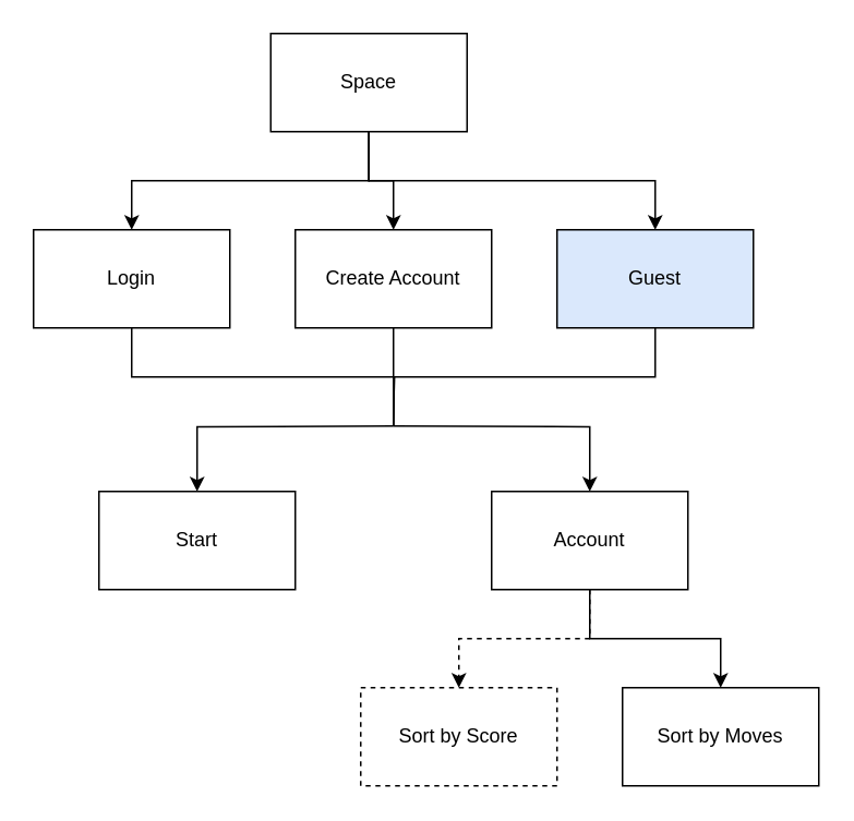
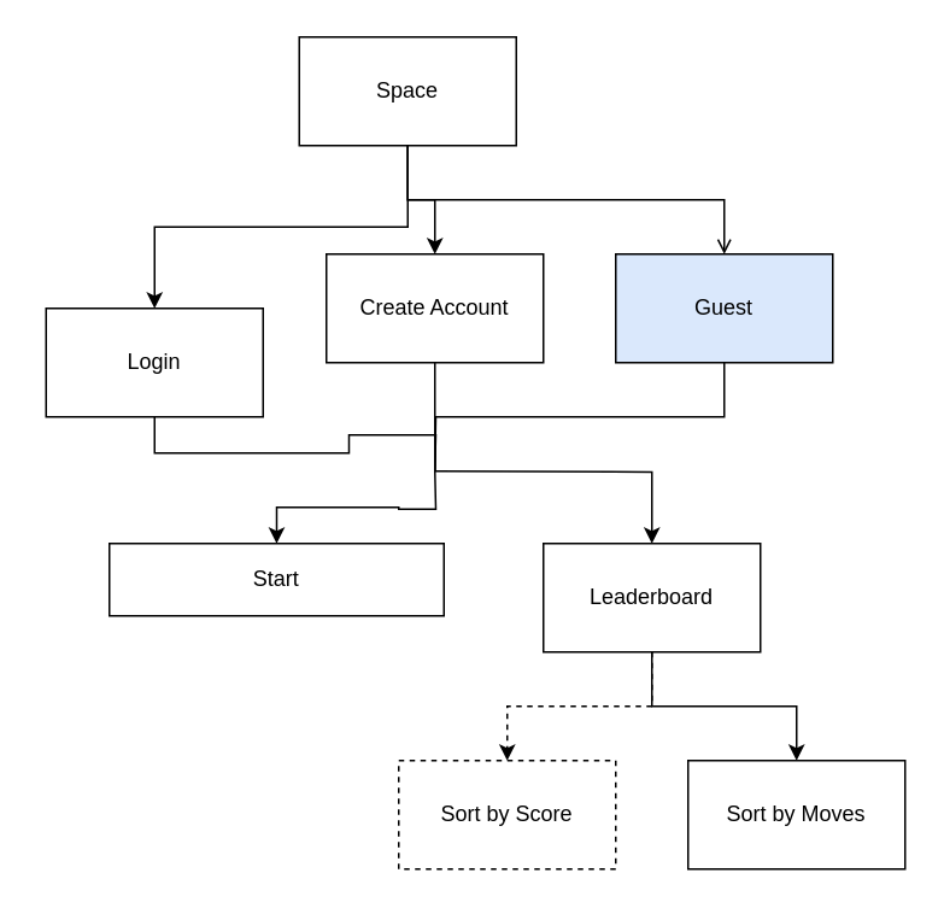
  <mxCell id="0" />
  <mxCell id="1" parent="0" />
  <mxCell id="2" style="edgeStyle=orthogonalEdgeStyle;rounded=0;orthogonalLoop=1;jettySize=auto;html=1;exitX=0.5;exitY=1;exitDx=0;exitDy=0;entryX=0.5;entryY=0;entryDx=0;entryDy=0;" edge="1" parent="1" source="5" target="7"><mxGeometry relative="1" as="geometry" /></mxCell>
  <mxCell id="3" style="edgeStyle=orthogonalEdgeStyle;rounded=0;orthogonalLoop=1;jettySize=auto;html=1;exitX=0.5;exitY=1;exitDx=0;exitDy=0;entryX=0.5;entryY=0;entryDx=0;entryDy=0;" edge="1" parent="1" source="5" target="9"><mxGeometry relative="1" as="geometry" /></mxCell>
- <mxCell id="4" style="edgeStyle=orthogonalEdgeStyle;rounded=0;orthogonalLoop=1;jettySize=auto;html=1;exitX=0.5;exitY=1;exitDx=0;exitDy=0;entryX=0.5;entryY=0;entryDx=0;entryDy=0;" edge="1" parent="1" source="5" target="11"><mxGeometry relative="1" as="geometry" /></mxCell>
+ <mxCell id="4" style="edgeStyle=orthogonalEdgeStyle;rounded=0;orthogonalLoop=1;jettySize=auto;html=1;exitX=0.5;exitY=1;exitDx=0;exitDy=0;entryX=0.5;entryY=0;entryDx=0;entryDy=0;endArrow=open;" edge="1" parent="1" source="5" target="11"><mxGeometry relative="1" as="geometry" /></mxCell>
  <mxCell id="5" value="Space" style="rounded=0;whiteSpace=wrap;html=1;" vertex="1" parent="1"><mxGeometry x="165" y="20" width="120" height="60" as="geometry" /></mxCell>
  <mxCell id="6" style="edgeStyle=orthogonalEdgeStyle;rounded=0;orthogonalLoop=1;jettySize=auto;html=1;exitX=0.5;exitY=1;exitDx=0;exitDy=0;endArrow=none;endFill=0;" edge="1" parent="1" source="7"><mxGeometry relative="1" as="geometry"><mxPoint x="240" y="260" as="targetPoint" /></mxGeometry></mxCell>
- <mxCell id="7" value="Login" style="rounded=0;whiteSpace=wrap;html=1;" vertex="1" parent="1"><mxGeometry x="20" y="140" width="120" height="60" as="geometry" /></mxCell>
+ <mxCell id="7" value="Login" style="rounded=0;whiteSpace=wrap;html=1;" vertex="1" parent="1"><mxGeometry x="25" y="170" width="120" height="60" as="geometry" /></mxCell>
  <mxCell id="8" style="edgeStyle=orthogonalEdgeStyle;rounded=0;orthogonalLoop=1;jettySize=auto;html=1;exitX=0.5;exitY=1;exitDx=0;exitDy=0;endArrow=none;endFill=0;" edge="1" parent="1" source="9"><mxGeometry relative="1" as="geometry"><mxPoint x="240.048" y="260" as="targetPoint" /></mxGeometry></mxCell>
  <mxCell id="9" value="Create Account" style="rounded=0;whiteSpace=wrap;html=1;" vertex="1" parent="1"><mxGeometry x="180" y="140" width="120" height="60" as="geometry" /></mxCell>
  <mxCell id="10" style="edgeStyle=orthogonalEdgeStyle;rounded=0;orthogonalLoop=1;jettySize=auto;html=1;exitX=0.5;exitY=1;exitDx=0;exitDy=0;endArrow=none;endFill=0;" edge="1" parent="1" source="11"><mxGeometry relative="1" as="geometry"><mxPoint x="240" y="260" as="targetPoint" /></mxGeometry></mxCell>
  <mxCell id="11" value="Guest" style="rounded=0;whiteSpace=wrap;html=1;fillColor=#dae8fc;" vertex="1" parent="1"><mxGeometry x="340" y="140" width="120" height="60" as="geometry" /></mxCell>
- <mxCell id="12" value="Start" style="rounded=0;whiteSpace=wrap;html=1;" vertex="1" parent="1"><mxGeometry x="60" y="300" width="120" height="60" as="geometry" /></mxCell>
- <mxCell id="13" value="Account" style="rounded=0;whiteSpace=wrap;html=1;" vertex="1" parent="1"><mxGeometry x="300" y="300" width="120" height="60" as="geometry" /></mxCell>
+ <mxCell id="12" value="Start" style="rounded=0;whiteSpace=wrap;html=1;" vertex="1" parent="1"><mxGeometry x="60" y="300" width="185" height="40" as="geometry" /></mxCell>
+ <mxCell id="13" value="Leaderboard" style="rounded=0;whiteSpace=wrap;html=1;" vertex="1" parent="1"><mxGeometry x="300" y="300" width="120" height="60" as="geometry" /></mxCell>
  <mxCell id="14" style="edgeStyle=orthogonalEdgeStyle;rounded=0;orthogonalLoop=1;jettySize=auto;html=1;entryX=0.5;entryY=0;entryDx=0;entryDy=0;exitX=0.5;exitY=1;exitDx=0;exitDy=0;dashed=1;" edge="1" parent="1" target="16" source="13"><mxGeometry relative="1" as="geometry"><mxPoint x="350" y="390" as="sourcePoint" /></mxGeometry></mxCell>
  <mxCell id="15" style="edgeStyle=orthogonalEdgeStyle;rounded=0;orthogonalLoop=1;jettySize=auto;html=1;entryX=0.5;entryY=0;entryDx=0;entryDy=0;exitX=0.5;exitY=1;exitDx=0;exitDy=0;" edge="1" parent="1" target="17" source="13"><mxGeometry relative="1" as="geometry"><mxPoint x="360" y="380" as="sourcePoint" /></mxGeometry></mxCell>
  <mxCell id="16" value="Sort by Score" style="rounded=0;whiteSpace=wrap;html=1;dashed=1;" vertex="1" parent="1"><mxGeometry x="220" y="420" width="120" height="60" as="geometry" /></mxCell>
  <mxCell id="17" value="Sort by Moves" style="rounded=0;whiteSpace=wrap;html=1;" vertex="1" parent="1"><mxGeometry x="380" y="420" width="120" height="60" as="geometry" /></mxCell>
  <mxCell id="18" style="edgeStyle=orthogonalEdgeStyle;rounded=0;orthogonalLoop=1;jettySize=auto;html=1;entryX=0.5;entryY=0;entryDx=0;entryDy=0;" edge="1" parent="1" target="12"><mxGeometry relative="1" as="geometry"><mxPoint x="250" y="270" as="targetPoint" /><mxPoint x="240" y="260" as="sourcePoint" /></mxGeometry></mxCell>
  <mxCell id="19" style="edgeStyle=orthogonalEdgeStyle;rounded=0;orthogonalLoop=1;jettySize=auto;html=1;entryX=0.5;entryY=0;entryDx=0;entryDy=0;" edge="1" parent="1" target="13"><mxGeometry relative="1" as="geometry"><mxPoint x="130" y="310" as="targetPoint" /><mxPoint x="240" y="260" as="sourcePoint" /></mxGeometry></mxCell>
